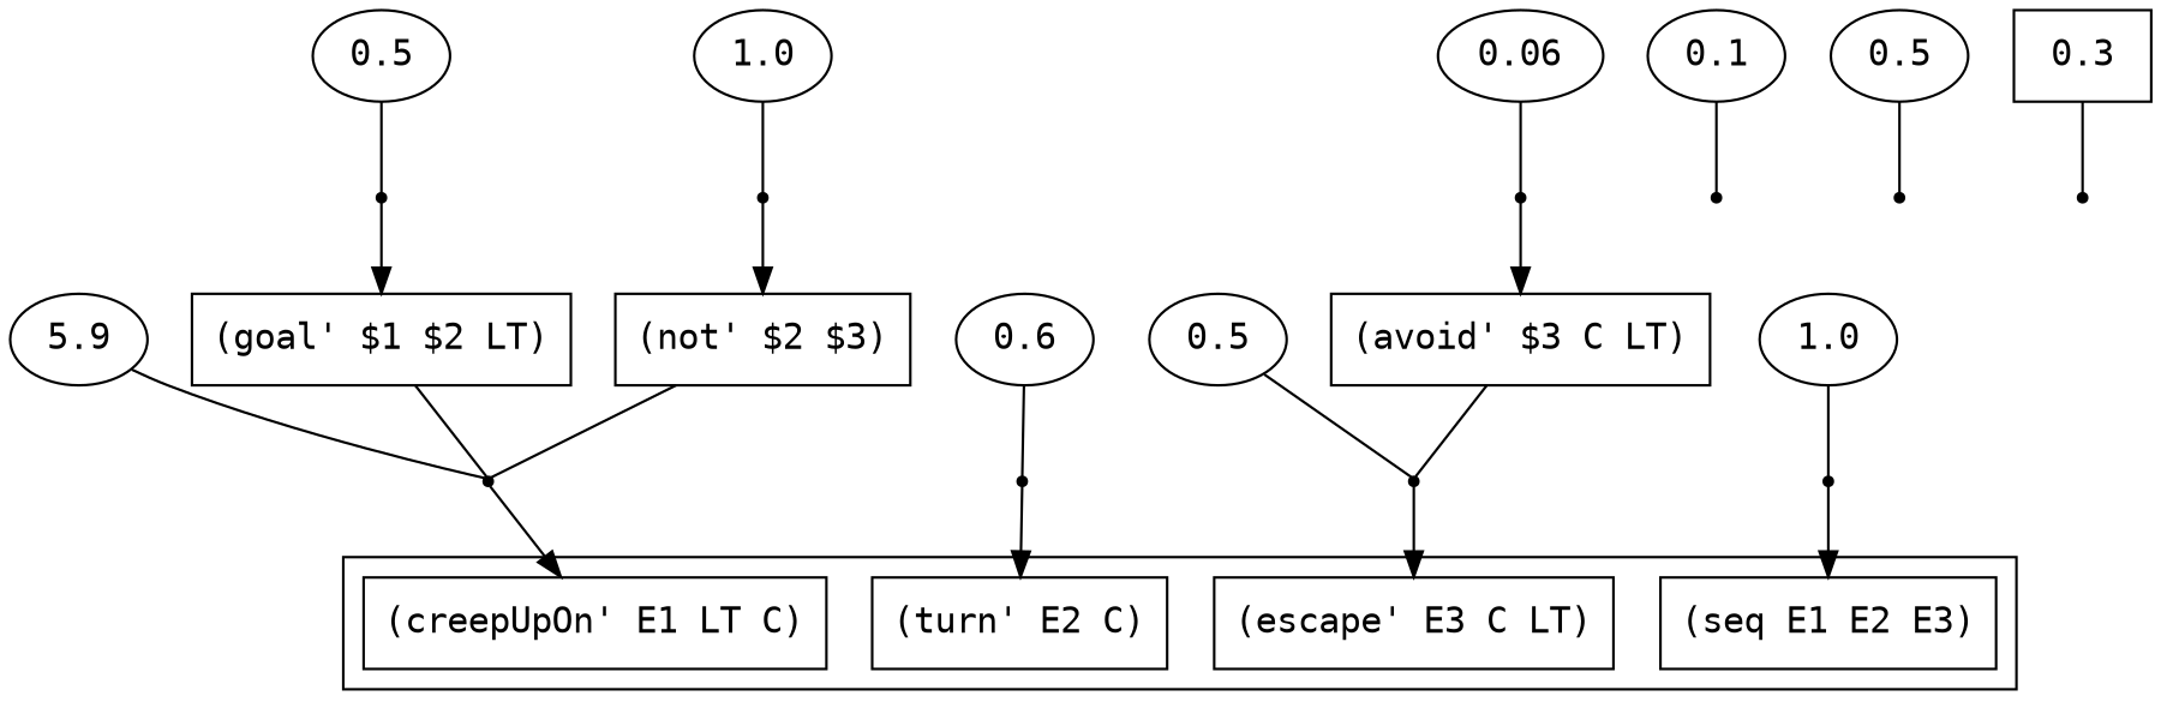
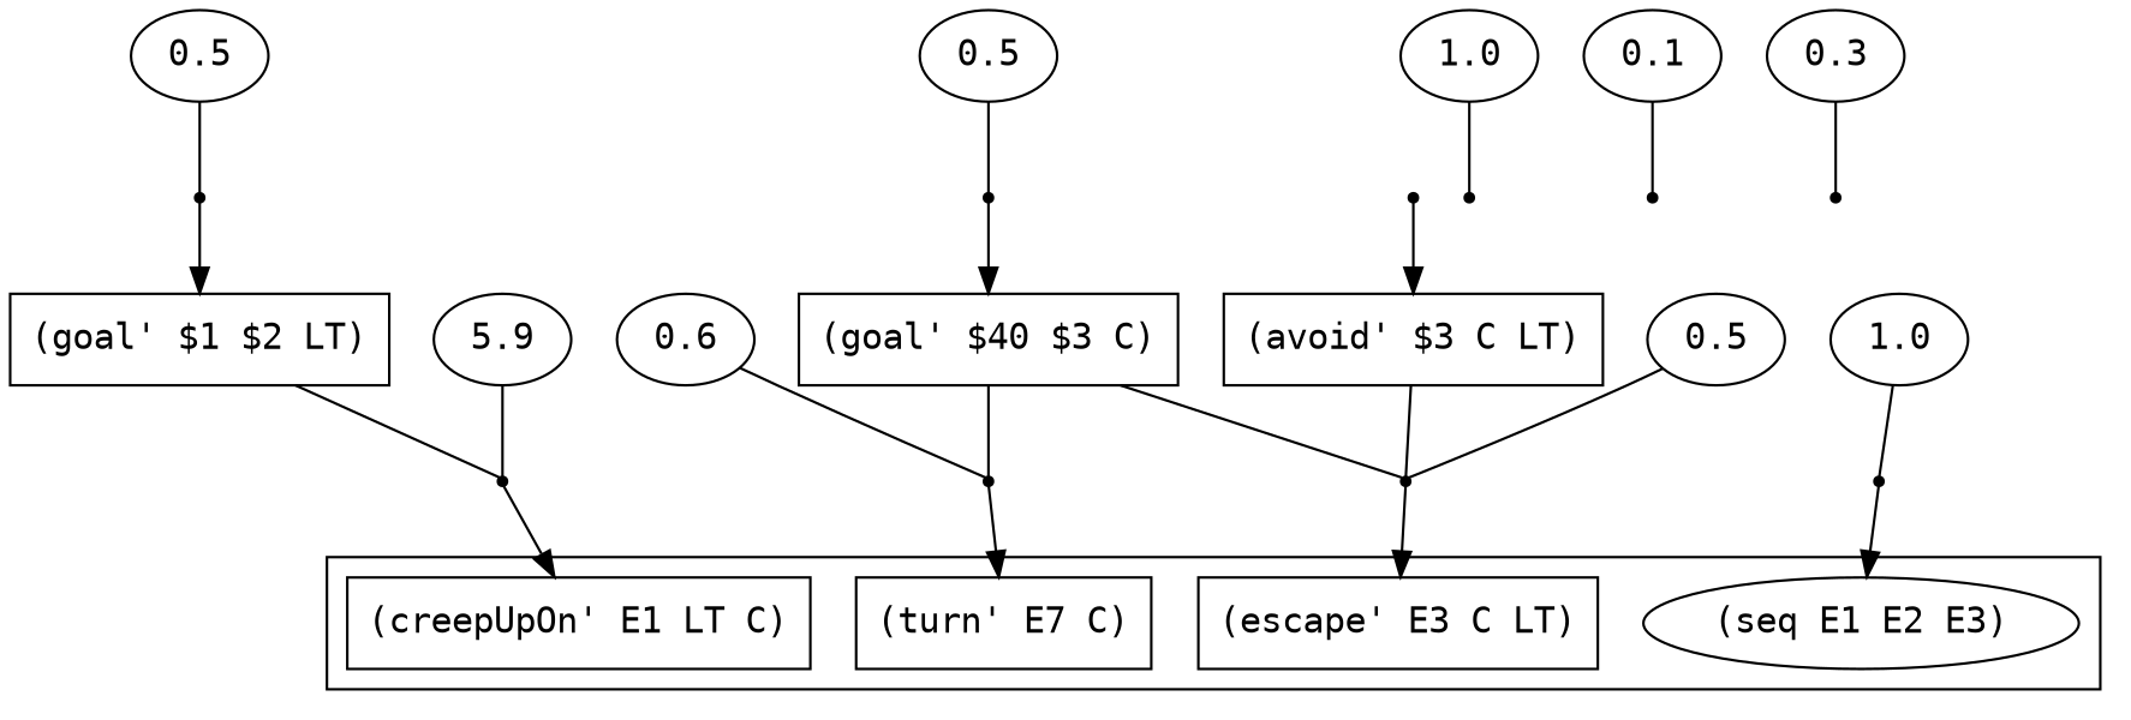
  digraph {
    fontname="DejaVu Sans Mono"
    rankdir=TB
    node [fontname="DejaVu Sans Mono"]
    edge [arrowhead=none fontname="DejaVu Sans Mono"]
    n1 [label="(creepUpOn' E1 LT C)" shape=box]
-   n2 [label="(turn' E2 C)" shape=box]
+   n2 [label="(turn' E7 C)" shape=box]
    n3 [label="(escape' E3 C LT)" shape=box]
-   n4 [label="(seq E1 E2 E3)" shape=box]
+   n4 [label="(seq E1 E2 E3)" shape=ellipse]
    n5 [label=5.9]
    r0 [shape=point]
    n7 [label=0.5]
    r1 [shape=point]
    n9 [label="(goal' $1 $2 LT)" shape=box]
    n10 [label=1.0]
    r2 [shape=point]
-   n12 [label="(not' $2 $3)" shape=box]
    n13 [label=0.1]
    r3 [shape=point]
    n15 [label=0.6]
    r4 [shape=point]
    n17 [label=0.5]
    r5 [shape=point]
-   n20 [label=0.3 shape=box]
+   n19 [label="(goal' $40 $3 C)" shape=box]
+   n20 [label=0.3]
    r6 [shape=point]
    n22 [label=0.5]
    r7 [shape=point]
-   n24 [label=0.06]
    r8 [shape=point]
    n26 [label="(avoid' $3 C LT)" shape=box]
    n27 [label=1.0]
    r9 [shape=point]
    subgraph cluster_1 {
      n1
      n2
      n3
      n4
    }
    n5 -> r0
    r0 -> n1 [arrowhead=""]
    n7 -> r1
    r1 -> n9 [arrowhead=""]
    n9 -> r0
    n10 -> r2
-   r2 -> n12 [arrowhead=""]
-   n12 -> r0
    n13 -> r3
    n15 -> r4
    r4 -> n2 [arrowhead=""]
    n17 -> r5
+   r5 -> n19 [arrowhead=""]
+   n19 -> r4
+   n19 -> r7
    n20 -> r6
    n22 -> r7
    r7 -> n3 [arrowhead=""]
-   n24 -> r8
    r8 -> n26 [arrowhead=""]
    n26 -> r7
    n27 -> r9
    r9 -> n4 [arrowhead=""]
  }
